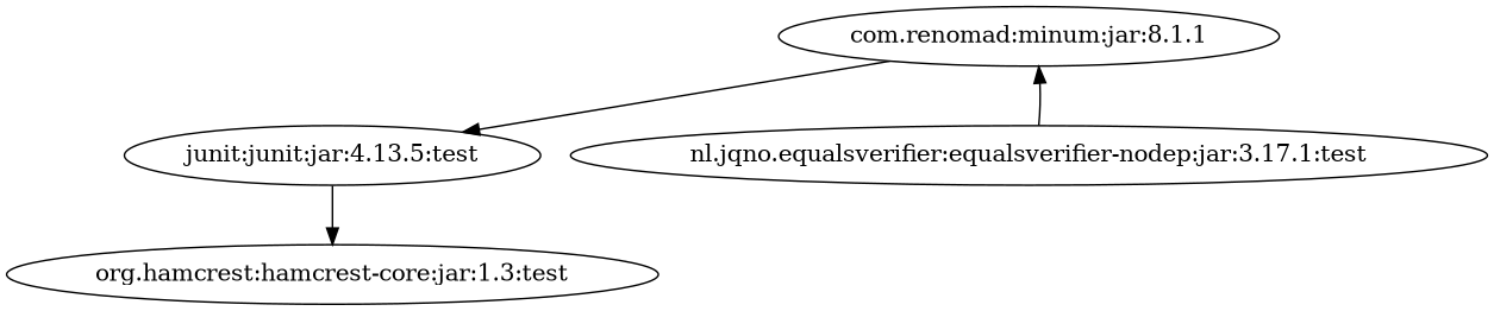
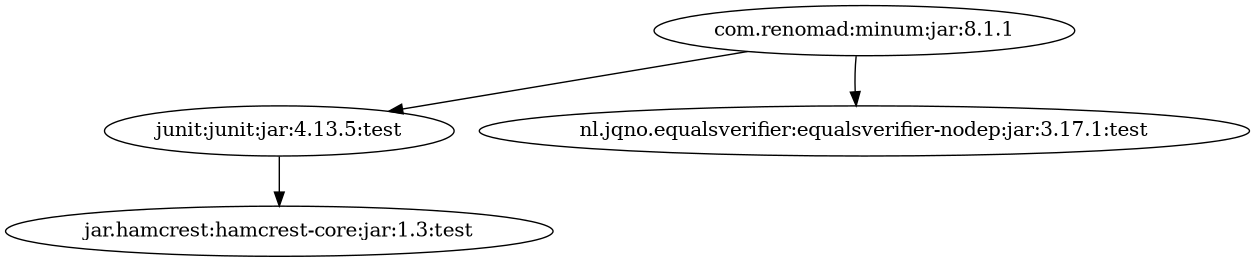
  digraph {
    n1 [label="junit:junit:jar:4.13.5:test"]
    "com.renomad:minum:jar:8.1.1"
    "nl.jqno.equalsverifier:equalsverifier-nodep:jar:3.17.1:test"
-   "org.hamcrest:hamcrest-core:jar:1.3:test"
+   "org.hamcrest:hamcrest-core:jar:1.3:test" [label="jar.hamcrest:hamcrest-core:jar:1.3:test"]
    n1 -> "org.hamcrest:hamcrest-core:jar:1.3:test"
    "com.renomad:minum:jar:8.1.1" -> n1
-   "nl.jqno.equalsverifier:equalsverifier-nodep:jar:3.17.1:test" -> "com.renomad:minum:jar:8.1.1"
+   "com.renomad:minum:jar:8.1.1" -> "nl.jqno.equalsverifier:equalsverifier-nodep:jar:3.17.1:test"
  }
